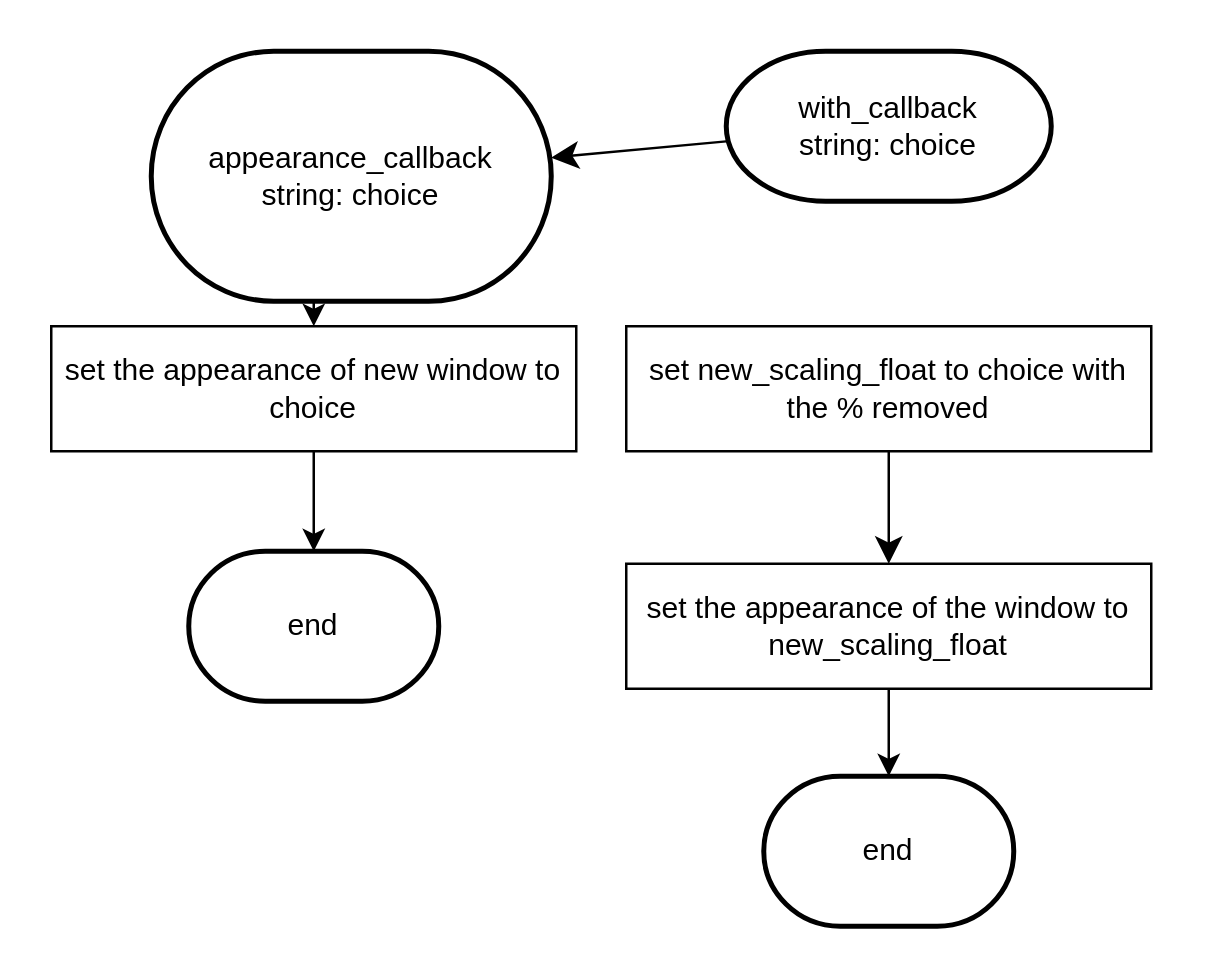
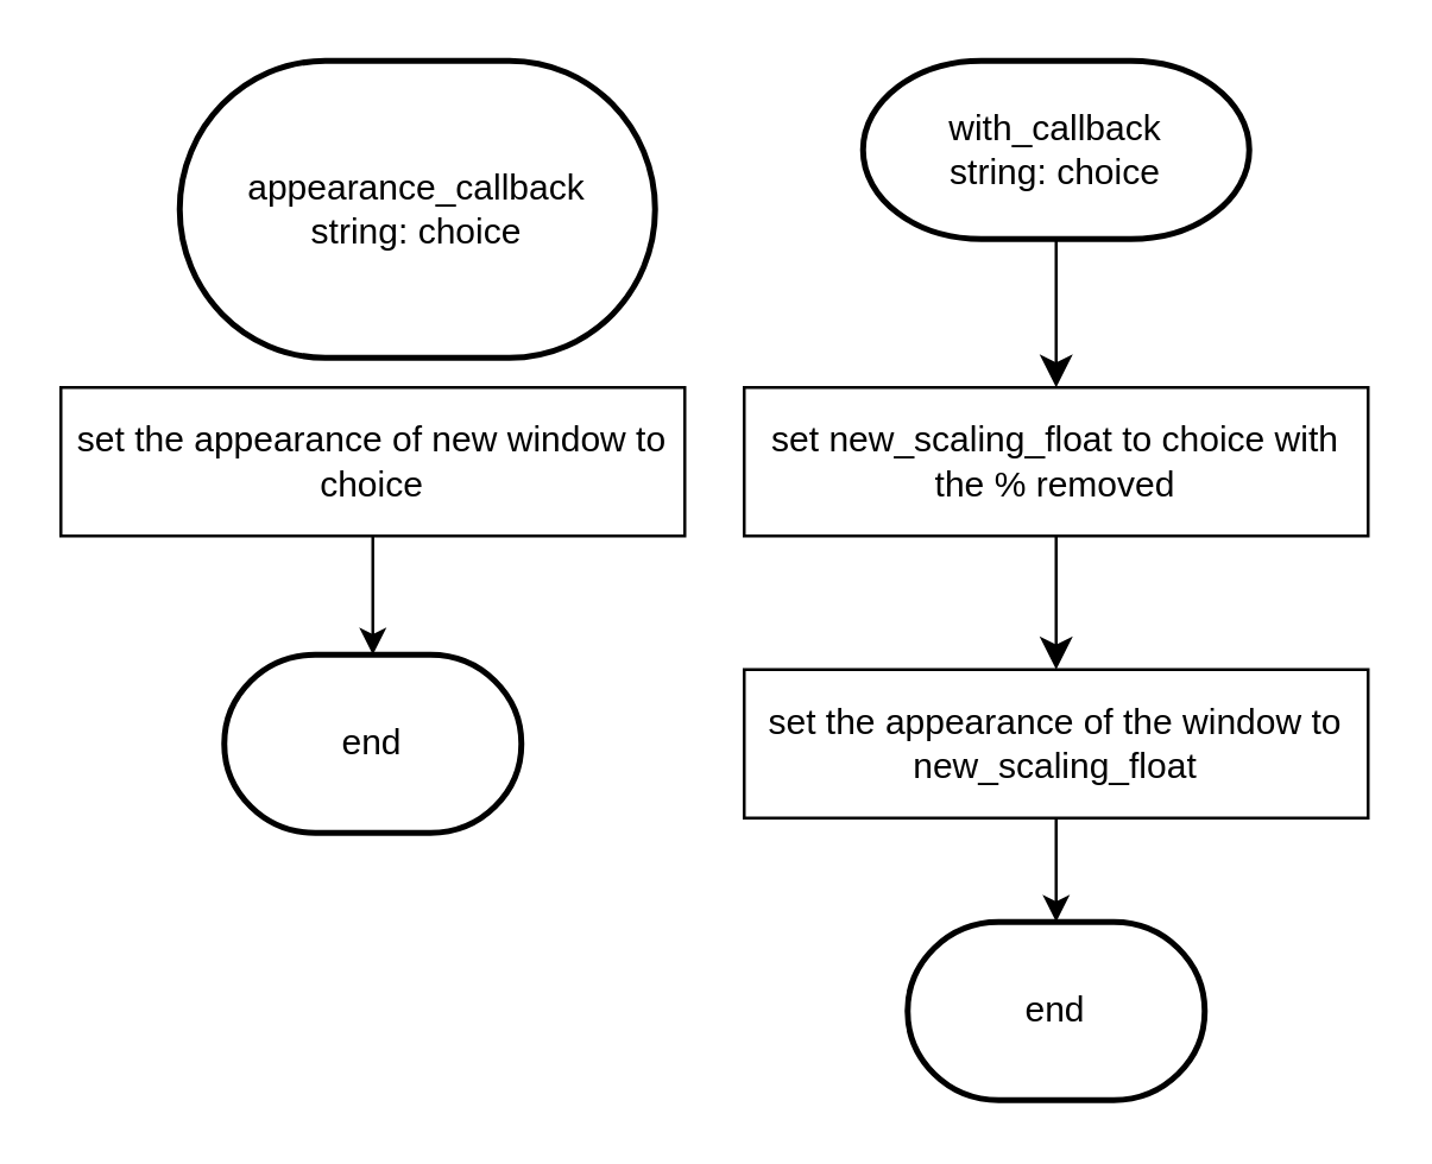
  <mxCell id="0" />
  <mxCell id="1" parent="0" />
  <mxCell id="2" style="edgeStyle=orthogonalEdgeStyle;rounded=0;orthogonalLoop=1;jettySize=auto;html=1;entryX=0.5;entryY=0;entryDx=0;entryDy=0;entryPerimeter=0;" edge="1" parent="1" source="3" target="6"><mxGeometry relative="1" as="geometry"><mxPoint x="125" y="230" as="targetPoint" /></mxGeometry></mxCell>
  <mxCell id="3" value="set the appearance of new window to choice" style="rounded=0;whiteSpace=wrap;html=1;" vertex="1" parent="1"><mxGeometry x="20" y="130" width="210" height="50" as="geometry" /></mxCell>
- <mxCell id="4" style="edgeStyle=orthogonalEdgeStyle;rounded=0;orthogonalLoop=1;jettySize=auto;html=1;entryX=0.5;entryY=0;entryDx=0;entryDy=0;exitX=0.5;exitY=1;exitDx=0;exitDy=0;exitPerimeter=0;" edge="1" parent="1" source="5" target="3"><mxGeometry relative="1" as="geometry"><mxPoint x="125" y="90" as="sourcePoint" /></mxGeometry></mxCell>
  <mxCell id="5" value="&lt;div&gt;appearance_callback&lt;/div&gt;&lt;div&gt;string: choice&lt;br&gt;&lt;/div&gt;" style="strokeWidth=2;html=1;shape=mxgraph.flowchart.terminator;whiteSpace=wrap;" vertex="1" parent="1"><mxGeometry x="60" y="20" width="160" height="100" as="geometry" /></mxCell>
  <mxCell id="6" value="end" style="strokeWidth=2;html=1;shape=mxgraph.flowchart.terminator;whiteSpace=wrap;" vertex="1" parent="1"><mxGeometry x="75" y="220" width="100" height="60" as="geometry" /></mxCell>
  <mxCell id="7" style="edgeStyle=orthogonalEdgeStyle;rounded=0;orthogonalLoop=1;jettySize=auto;html=1;entryX=0.5;entryY=0;entryDx=0;entryDy=0;entryPerimeter=0;" edge="1" parent="1" source="8" target="11"><mxGeometry relative="1" as="geometry"><mxPoint x="355" y="350" as="targetPoint" /></mxGeometry></mxCell>
  <mxCell id="8" value="set the appearance of the window to new_scaling_float" style="rounded=0;whiteSpace=wrap;html=1;" vertex="1" parent="1"><mxGeometry x="250" y="225" width="210" height="50" as="geometry" /></mxCell>
- <mxCell id="9" value="" style="edgeStyle=none;curved=1;rounded=0;orthogonalLoop=1;jettySize=auto;html=1;fontSize=12;startSize=8;endSize=8;" edge="1" parent="1" source="10" target="5"><mxGeometry relative="1" as="geometry" /></mxCell>
+ <mxCell id="9" value="" style="edgeStyle=none;curved=1;rounded=0;orthogonalLoop=1;jettySize=auto;html=1;fontSize=12;startSize=8;endSize=8;" edge="1" parent="1" source="10" target="13"><mxGeometry relative="1" as="geometry" /></mxCell>
  <mxCell id="10" value="&lt;div&gt;with_callback&lt;br&gt;&lt;/div&gt;&lt;div&gt;string: choice&lt;br&gt;&lt;/div&gt;" style="strokeWidth=2;html=1;shape=mxgraph.flowchart.terminator;whiteSpace=wrap;" vertex="1" parent="1"><mxGeometry x="290" y="20" width="130" height="60" as="geometry" /></mxCell>
  <mxCell id="11" value="end" style="strokeWidth=2;html=1;shape=mxgraph.flowchart.terminator;whiteSpace=wrap;" vertex="1" parent="1"><mxGeometry x="305" y="310" width="100" height="60" as="geometry" /></mxCell>
  <mxCell id="12" value="" style="edgeStyle=none;curved=1;rounded=0;orthogonalLoop=1;jettySize=auto;html=1;fontSize=12;startSize=8;endSize=8;" edge="1" parent="1" source="13" target="8"><mxGeometry relative="1" as="geometry" /></mxCell>
  <mxCell id="13" value="set new_scaling_float to choice with the % removed" style="rounded=0;whiteSpace=wrap;html=1;" vertex="1" parent="1"><mxGeometry x="250" y="130" width="210" height="50" as="geometry" /></mxCell>
